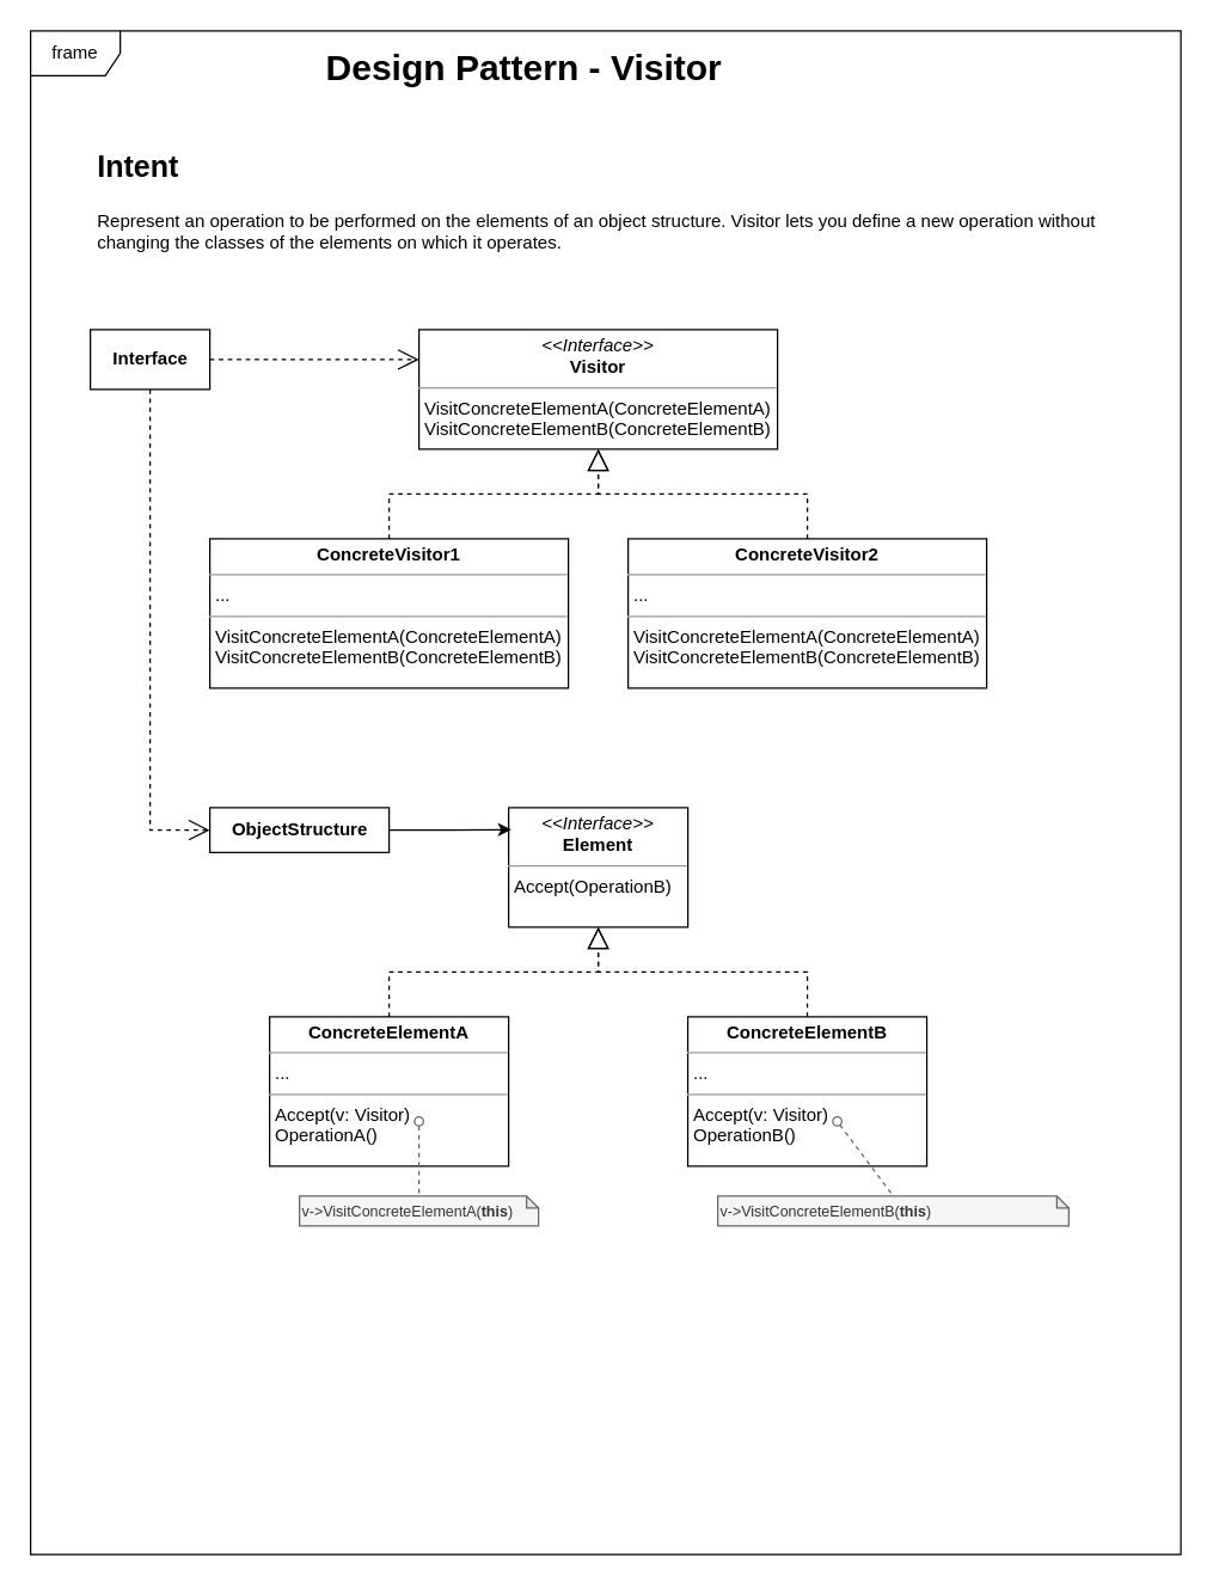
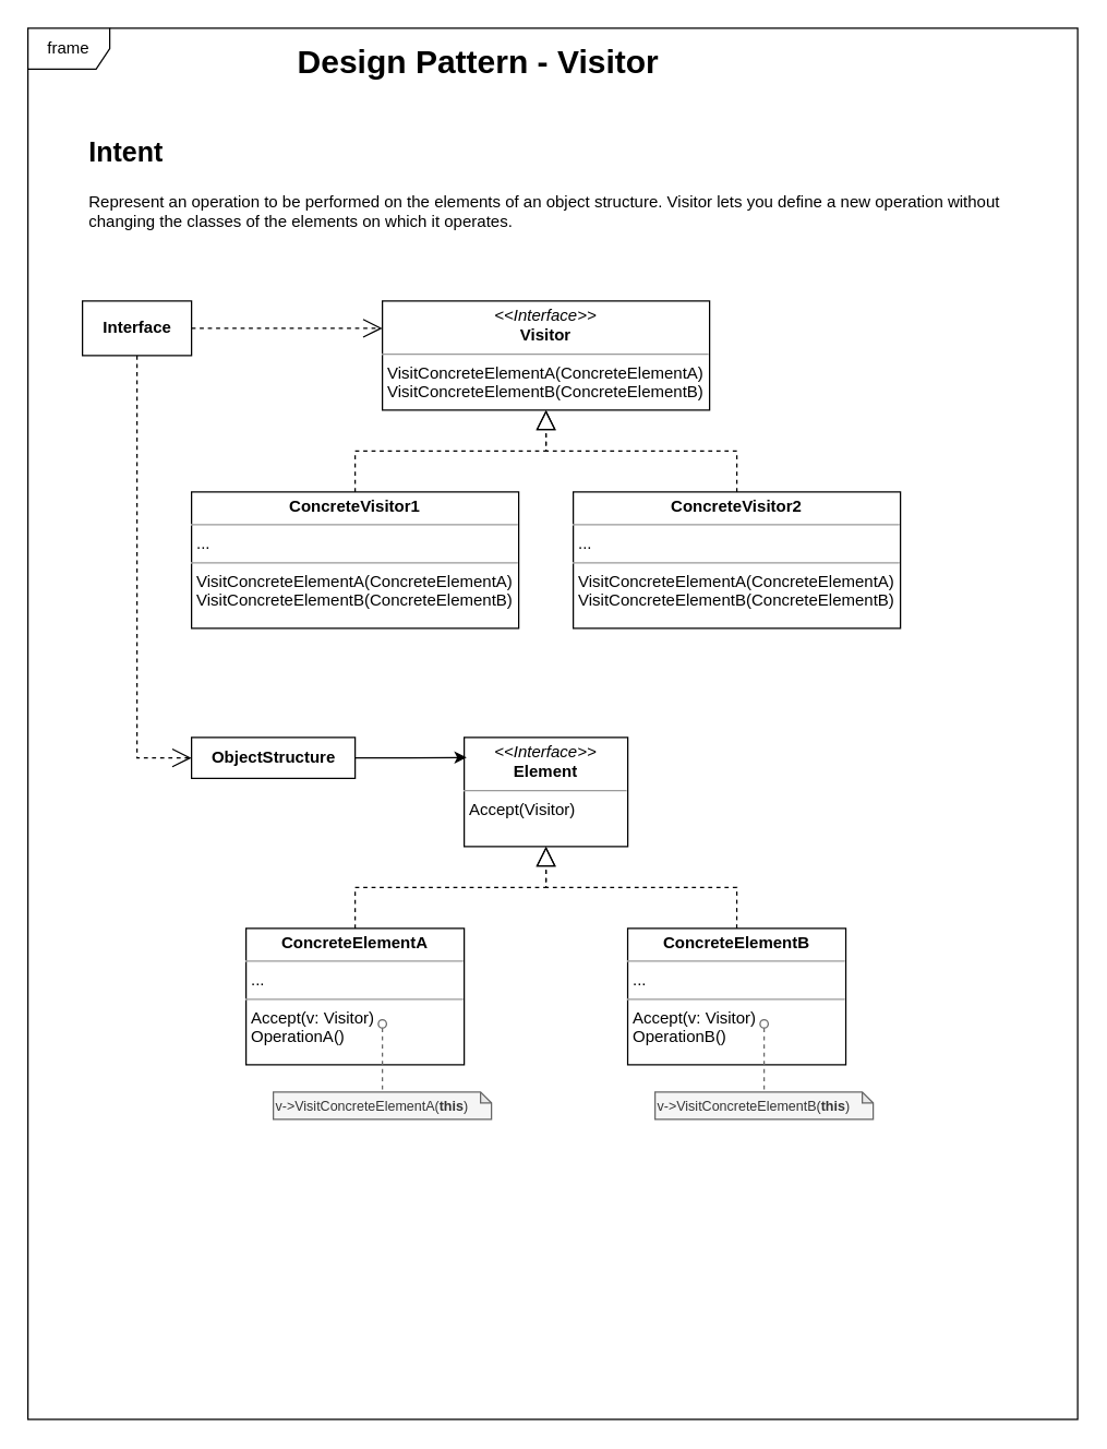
  <mxCell id="0" />
  <mxCell id="1" parent="0" />
  <mxCell id="2" value="frame" style="shape=umlFrame;whiteSpace=wrap;html=1;" vertex="1" parent="1"><mxGeometry x="20" y="20" width="770" height="1020" as="geometry" /></mxCell>
  <mxCell id="3" value="&lt;b style=&quot;&quot;&gt;&lt;font style=&quot;font-size: 24px;&quot;&gt;Design Pattern - Visitor&lt;/font&gt;&lt;/b&gt;" style="text;html=1;align=center;verticalAlign=middle;resizable=0;points=[];autosize=1;strokeColor=none;fillColor=none;fontSize=16;" parent="1" vertex="1"><mxGeometry x="205" y="25" width="290" height="40" as="geometry" /></mxCell>
  <mxCell id="4" value="&lt;h1&gt;&lt;font style=&quot;font-size: 20px;&quot;&gt;Intent&lt;/font&gt;&lt;/h1&gt;&lt;p&gt;Represent an operation to be performed on the elements of an object structure. Visitor lets you define a new operation without changing the classes of the elements on which it operates.&lt;/p&gt;" style="text;html=1;strokeColor=none;fillColor=none;spacing=5;spacingTop=-20;whiteSpace=wrap;overflow=hidden;rounded=0;" parent="1" vertex="1"><mxGeometry x="60" y="90" width="690" height="80" as="geometry" /></mxCell>
  <mxCell id="5" value="v-&amp;gt;VisitConcreteElementA(&lt;b&gt;this&lt;/b&gt;)" style="shape=note;whiteSpace=wrap;html=1;backgroundOutline=1;darkOpacity=0.05;size=8;fontSize=10;fillColor=#f5f5f5;fontColor=#333333;strokeColor=#666666;align=left;" parent="1" vertex="1"><mxGeometry x="200" y="800" width="160" height="20" as="geometry" /></mxCell>
  <mxCell id="6" value="&lt;b&gt;Interface&lt;/b&gt;" style="html=1;" vertex="1" parent="1"><mxGeometry x="60" y="220" width="80" height="40" as="geometry" /></mxCell>
  <mxCell id="7" value="&lt;p style=&quot;margin:0px;margin-top:4px;text-align:center;&quot;&gt;&lt;i&gt;&amp;lt;&amp;lt;Interface&amp;gt;&amp;gt;&lt;/i&gt;&lt;br&gt;&lt;b&gt;Visitor&lt;/b&gt;&lt;/p&gt;&lt;hr size=&quot;1&quot;&gt;&lt;p style=&quot;margin:0px;margin-left:4px;&quot;&gt;&lt;/p&gt;&lt;p style=&quot;margin:0px;margin-left:4px;&quot;&gt;VisitConcreteElementA(ConcreteElementA)&lt;/p&gt;&lt;p style=&quot;margin:0px;margin-left:4px;&quot;&gt;VisitConcreteElementB(ConcreteElementB)&lt;br&gt;&lt;/p&gt;" style="verticalAlign=top;align=left;overflow=fill;fontSize=12;fontFamily=Helvetica;html=1;" vertex="1" parent="1"><mxGeometry x="280" y="220" width="240" height="80" as="geometry" /></mxCell>
  <mxCell id="8" value="&lt;p style=&quot;margin:0px;margin-top:4px;text-align:center;&quot;&gt;&lt;b&gt;ConcreteVisitor1&lt;/b&gt;&lt;/p&gt;&lt;hr size=&quot;1&quot;&gt;&lt;p style=&quot;margin:0px;margin-left:4px;&quot;&gt;...&lt;/p&gt;&lt;hr size=&quot;1&quot;&gt;&lt;p style=&quot;margin:0px;margin-left:4px;&quot;&gt;VisitConcreteElementA(ConcreteElementA)&lt;/p&gt;&lt;p style=&quot;margin:0px;margin-left:4px;&quot;&gt;VisitConcreteElementB(ConcreteElementB)&lt;br&gt;&lt;/p&gt;" style="verticalAlign=top;align=left;overflow=fill;fontSize=12;fontFamily=Helvetica;html=1;" vertex="1" parent="1"><mxGeometry x="140" y="360" width="240" height="100" as="geometry" /></mxCell>
  <mxCell id="9" value="&lt;p style=&quot;margin:0px;margin-top:4px;text-align:center;&quot;&gt;&lt;b&gt;ConcreteVisitor2&lt;/b&gt;&lt;br&gt;&lt;/p&gt;&lt;hr size=&quot;1&quot;&gt;&lt;p style=&quot;margin:0px;margin-left:4px;&quot;&gt;...&lt;/p&gt;&lt;hr size=&quot;1&quot;&gt;&lt;p style=&quot;margin: 0px 0px 0px 4px;&quot;&gt;VisitConcreteElementA(ConcreteElementA)&lt;/p&gt;&lt;p style=&quot;margin: 0px 0px 0px 4px;&quot;&gt;VisitConcreteElementB(ConcreteElementB)&lt;/p&gt;" style="verticalAlign=top;align=left;overflow=fill;fontSize=12;fontFamily=Helvetica;html=1;" vertex="1" parent="1"><mxGeometry x="420" y="360" width="240" height="100" as="geometry" /></mxCell>
- <mxCell id="10" value="&lt;p style=&quot;margin:0px;margin-top:4px;text-align:center;&quot;&gt;&lt;i&gt;&amp;lt;&amp;lt;Interface&amp;gt;&amp;gt;&lt;/i&gt;&lt;br&gt;&lt;b&gt;Element&lt;/b&gt;&lt;/p&gt;&lt;hr size=&quot;1&quot;&gt;&lt;p style=&quot;margin:0px;margin-left:4px;&quot;&gt;&lt;/p&gt;&lt;p style=&quot;margin:0px;margin-left:4px;&quot;&gt;Accept(OperationB)&lt;/p&gt;" style="verticalAlign=top;align=left;overflow=fill;fontSize=12;fontFamily=Helvetica;html=1;" vertex="1" parent="1"><mxGeometry x="340" y="540" width="120" height="80" as="geometry" /></mxCell>
+ <mxCell id="10" value="&lt;p style=&quot;margin:0px;margin-top:4px;text-align:center;&quot;&gt;&lt;i&gt;&amp;lt;&amp;lt;Interface&amp;gt;&amp;gt;&lt;/i&gt;&lt;br&gt;&lt;b&gt;Element&lt;/b&gt;&lt;/p&gt;&lt;hr size=&quot;1&quot;&gt;&lt;p style=&quot;margin:0px;margin-left:4px;&quot;&gt;&lt;/p&gt;&lt;p style=&quot;margin:0px;margin-left:4px;&quot;&gt;Accept(Visitor)&lt;/p&gt;" style="verticalAlign=top;align=left;overflow=fill;fontSize=12;fontFamily=Helvetica;html=1;" vertex="1" parent="1"><mxGeometry x="340" y="540" width="120" height="80" as="geometry" /></mxCell>
  <mxCell id="11" value="&lt;p style=&quot;margin:0px;margin-top:4px;text-align:center;&quot;&gt;&lt;b&gt;ConcreteElementA&lt;/b&gt;&lt;/p&gt;&lt;hr size=&quot;1&quot;&gt;&lt;p style=&quot;margin:0px;margin-left:4px;&quot;&gt;...&lt;/p&gt;&lt;hr size=&quot;1&quot;&gt;&lt;p style=&quot;margin:0px;margin-left:4px;&quot;&gt;Accept(v: Visitor)&lt;/p&gt;&lt;p style=&quot;margin:0px;margin-left:4px;&quot;&gt;OperationA()&lt;br&gt;&lt;/p&gt;" style="verticalAlign=top;align=left;overflow=fill;fontSize=12;fontFamily=Helvetica;html=1;" vertex="1" parent="1"><mxGeometry x="180" y="680" width="160" height="100" as="geometry" /></mxCell>
  <mxCell id="12" value="&lt;p style=&quot;margin:0px;margin-top:4px;text-align:center;&quot;&gt;&lt;b&gt;ConcreteElementB&lt;/b&gt;&lt;/p&gt;&lt;hr size=&quot;1&quot;&gt;&lt;p style=&quot;margin:0px;margin-left:4px;&quot;&gt;...&lt;/p&gt;&lt;hr size=&quot;1&quot;&gt;&lt;p style=&quot;margin:0px;margin-left:4px;&quot;&gt;Accept(v: Visitor)&lt;/p&gt;&lt;p style=&quot;margin:0px;margin-left:4px;&quot;&gt;OperationB()&lt;br&gt;&lt;/p&gt;" style="verticalAlign=top;align=left;overflow=fill;fontSize=12;fontFamily=Helvetica;html=1;" vertex="1" parent="1"><mxGeometry x="459.94" y="680" width="160" height="100" as="geometry" /></mxCell>
  <mxCell id="13" style="edgeStyle=orthogonalEdgeStyle;rounded=0;orthogonalLoop=1;jettySize=auto;html=1;exitX=1;exitY=0.5;exitDx=0;exitDy=0;entryX=0.015;entryY=0.184;entryDx=0;entryDy=0;entryPerimeter=0;" edge="1" parent="1" source="14" target="10"><mxGeometry relative="1" as="geometry" /></mxCell>
  <mxCell id="14" value="&lt;b&gt;ObjectStructure&lt;/b&gt;" style="html=1;" vertex="1" parent="1"><mxGeometry x="140" y="540" width="120" height="30" as="geometry" /></mxCell>
  <mxCell id="15" value="" style="endArrow=open;endSize=12;dashed=1;html=1;rounded=0;exitX=1;exitY=0.5;exitDx=0;exitDy=0;entryX=0;entryY=0.25;entryDx=0;entryDy=0;" edge="1" parent="1" source="6" target="7"><mxGeometry x="0.125" width="160" relative="1" as="geometry"><mxPoint x="140" y="280" as="sourcePoint" /><mxPoint x="250" y="270" as="targetPoint" /><Array as="points" /><mxPoint as="offset" /></mxGeometry></mxCell>
  <mxCell id="16" value="" style="endArrow=open;endSize=12;dashed=1;html=1;rounded=0;exitX=0.5;exitY=1;exitDx=0;exitDy=0;entryX=0;entryY=0.5;entryDx=0;entryDy=0;" edge="1" parent="1" source="6" target="14"><mxGeometry x="0.125" width="160" relative="1" as="geometry"><mxPoint x="150" y="250" as="sourcePoint" /><mxPoint x="290" y="250" as="targetPoint" /><Array as="points"><mxPoint x="100" y="555" /></Array><mxPoint as="offset" /></mxGeometry></mxCell>
  <mxCell id="17" value="" style="endArrow=block;dashed=1;endFill=0;endSize=12;html=1;rounded=0;entryX=0.5;entryY=1;entryDx=0;entryDy=0;exitX=0.5;exitY=0;exitDx=0;exitDy=0;" edge="1" parent="1" source="8" target="7"><mxGeometry width="160" relative="1" as="geometry"><mxPoint x="399.44" y="370" as="sourcePoint" /><mxPoint x="399.44" y="310" as="targetPoint" /><Array as="points"><mxPoint x="260" y="330" /><mxPoint x="400" y="330" /></Array></mxGeometry></mxCell>
  <mxCell id="18" value="" style="endArrow=block;dashed=1;endFill=0;endSize=12;html=1;rounded=0;entryX=0.5;entryY=1;entryDx=0;entryDy=0;exitX=0.5;exitY=0;exitDx=0;exitDy=0;" edge="1" parent="1" source="9" target="7"><mxGeometry width="160" relative="1" as="geometry"><mxPoint x="270" y="370" as="sourcePoint" /><mxPoint x="410" y="310" as="targetPoint" /><Array as="points"><mxPoint x="540" y="330" /><mxPoint x="400" y="330" /></Array></mxGeometry></mxCell>
  <mxCell id="19" value="" style="endArrow=block;dashed=1;endFill=0;endSize=12;html=1;rounded=0;exitX=0.5;exitY=0;exitDx=0;exitDy=0;entryX=0.5;entryY=1;entryDx=0;entryDy=0;" edge="1" parent="1" source="11" target="10"><mxGeometry width="160" relative="1" as="geometry"><mxPoint x="260" y="670" as="sourcePoint" /><mxPoint x="400" y="630" as="targetPoint" /><Array as="points"><mxPoint x="260" y="650" /><mxPoint x="400" y="650" /></Array></mxGeometry></mxCell>
  <mxCell id="20" value="" style="endArrow=block;dashed=1;endFill=0;endSize=12;html=1;rounded=0;entryX=0.5;entryY=1;entryDx=0;entryDy=0;exitX=0.5;exitY=0;exitDx=0;exitDy=0;" edge="1" parent="1" source="12" target="10"><mxGeometry width="160" relative="1" as="geometry"><mxPoint x="540" y="660" as="sourcePoint" /><mxPoint x="400" y="600" as="targetPoint" /><Array as="points"><mxPoint x="540" y="650" /><mxPoint x="400" y="650" /></Array></mxGeometry></mxCell>
  <mxCell id="21" style="rounded=0;orthogonalLoop=1;jettySize=auto;html=1;fontSize=10;endArrow=none;endFill=0;dashed=1;fillColor=#f5f5f5;strokeColor=#666666;sketch=0;shadow=0;startArrow=oval;startFill=0;entryX=0.5;entryY=0;entryDx=0;entryDy=0;entryPerimeter=0;" parent="1" target="5" edge="1"><mxGeometry relative="1" as="geometry"><mxPoint x="280" y="750" as="sourcePoint" /><mxPoint x="290" y="780" as="targetPoint" /></mxGeometry></mxCell>
- <mxCell id="22" value="v-&amp;gt;VisitConcreteElementB(&lt;b&gt;this&lt;/b&gt;)" style="shape=note;whiteSpace=wrap;html=1;backgroundOutline=1;darkOpacity=0.05;size=8;fontSize=10;fillColor=#f5f5f5;fontColor=#333333;strokeColor=#666666;align=left;" vertex="1" parent="1"><mxGeometry x="480" y="800" width="235" height="20" as="geometry" /></mxCell>
+ <mxCell id="22" value="v-&amp;gt;VisitConcreteElementB(&lt;b&gt;this&lt;/b&gt;)" style="shape=note;whiteSpace=wrap;html=1;backgroundOutline=1;darkOpacity=0.05;size=8;fontSize=10;fillColor=#f5f5f5;fontColor=#333333;strokeColor=#666666;align=left;" vertex="1" parent="1"><mxGeometry x="480" y="800" width="160" height="20" as="geometry" /></mxCell>
  <mxCell id="23" style="rounded=0;orthogonalLoop=1;jettySize=auto;html=1;fontSize=10;endArrow=none;endFill=0;dashed=1;fillColor=#f5f5f5;strokeColor=#666666;sketch=0;shadow=0;startArrow=oval;startFill=0;entryX=0.5;entryY=0;entryDx=0;entryDy=0;entryPerimeter=0;" edge="1" parent="1" target="22"><mxGeometry relative="1" as="geometry"><mxPoint x="560" y="750" as="sourcePoint" /><mxPoint x="570" y="780" as="targetPoint" /></mxGeometry></mxCell>
